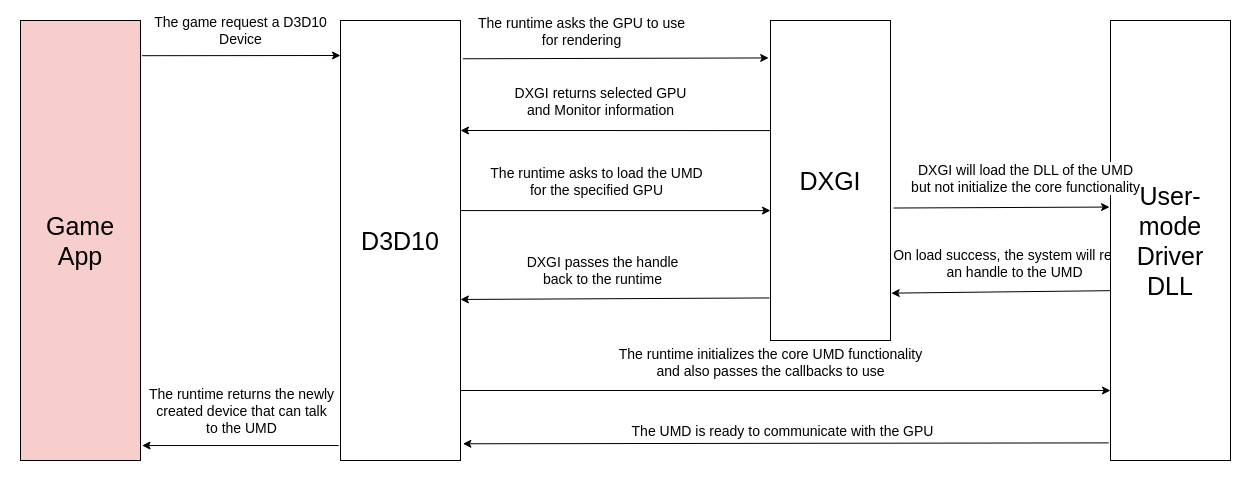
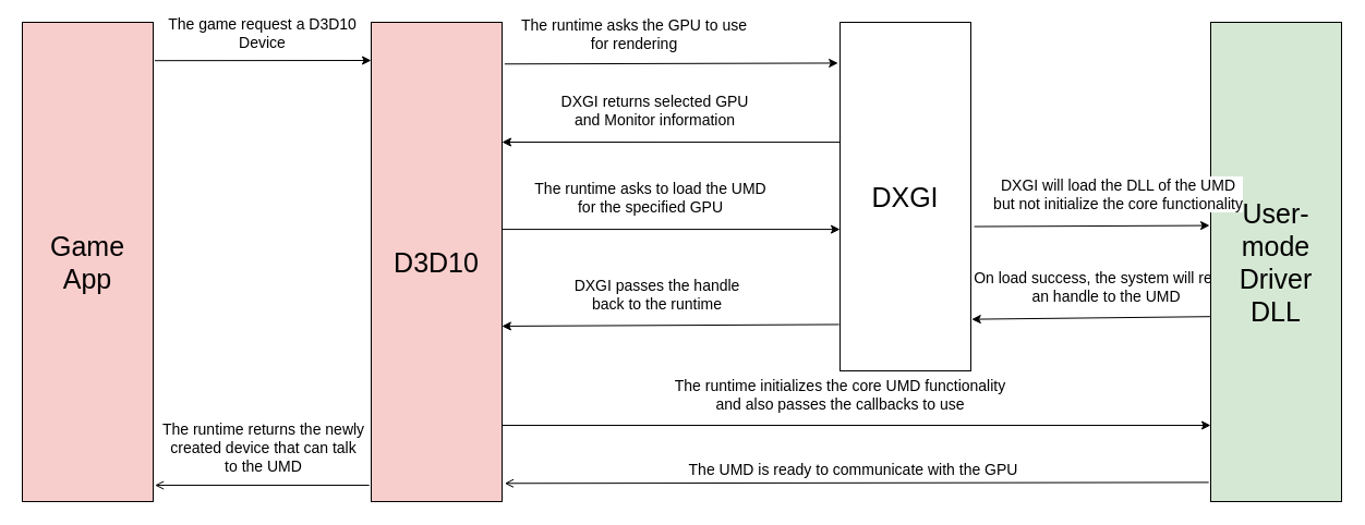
  <mxCell id="0" />
  <mxCell id="1" parent="0" />
  <mxCell id="2" style="edgeStyle=none;html=1;entryX=1.006;entryY=0.852;entryDx=0;entryDy=0;fontSize=14;exitX=0.013;exitY=0.614;exitDx=0;exitDy=0;exitPerimeter=0;entryPerimeter=0;" edge="1" parent="1" source="6" target="13"><mxGeometry relative="1" as="geometry" /></mxCell>
  <mxCell id="3" value="On load success, the system will return&lt;br&gt;an handle to the UMD" style="edgeLabel;html=1;align=center;verticalAlign=middle;resizable=0;points=[];fontSize=14;" vertex="1" connectable="0" parent="2"><mxGeometry x="0.526" y="1" relative="1" as="geometry"><mxPoint x="71" y="-31" as="offset" /></mxGeometry></mxCell>
- <mxCell id="4" style="edgeStyle=none;html=1;entryX=1.02;entryY=0.962;entryDx=0;entryDy=0;entryPerimeter=0;fontSize=14;exitX=-0.015;exitY=0.96;exitDx=0;exitDy=0;exitPerimeter=0;" edge="1" parent="1" source="6" target="22"><mxGeometry relative="1" as="geometry" /></mxCell>
+ <mxCell id="4" style="edgeStyle=none;html=1;entryX=1.02;entryY=0.962;entryDx=0;entryDy=0;entryPerimeter=0;fontSize=14;exitX=-0.015;exitY=0.96;exitDx=0;exitDy=0;exitPerimeter=0;endArrow=open;" edge="1" parent="1" source="6" target="22"><mxGeometry relative="1" as="geometry" /></mxCell>
  <mxCell id="5" value="The UMD is ready to communicate with the GPU" style="edgeLabel;html=1;align=center;verticalAlign=middle;resizable=0;points=[];fontSize=14;" vertex="1" connectable="0" parent="4"><mxGeometry x="0.457" y="-2" relative="1" as="geometry"><mxPoint x="143" y="-11" as="offset" /></mxGeometry></mxCell>
- <mxCell id="6" value="&lt;font style=&quot;font-size: 25px;&quot;&gt;User-mode&lt;br&gt;Driver DLL&lt;/font&gt;" style="rounded=0;whiteSpace=wrap;html=1;" vertex="1" parent="1"><mxGeometry x="1110" y="20" width="120" height="440" as="geometry" /></mxCell>
+ <mxCell id="6" value="&lt;font style=&quot;font-size: 25px;&quot;&gt;User-mode&lt;br&gt;Driver DLL&lt;/font&gt;" style="rounded=0;whiteSpace=wrap;html=1;fillColor=#d5e8d4;" vertex="1" parent="1"><mxGeometry x="1110" y="20" width="120" height="440" as="geometry" /></mxCell>
  <mxCell id="7" style="edgeStyle=none;html=1;entryX=1;entryY=0.25;entryDx=0;entryDy=0;fontSize=14;exitX=-0.001;exitY=0.344;exitDx=0;exitDy=0;exitPerimeter=0;" edge="1" parent="1" source="13" target="22"><mxGeometry relative="1" as="geometry" /></mxCell>
  <mxCell id="8" value="DXGI returns selected GPU &lt;br&gt;and Monitor information" style="edgeLabel;html=1;align=center;verticalAlign=middle;resizable=0;points=[];fontSize=14;" vertex="1" connectable="0" parent="7"><mxGeometry x="0.411" y="-2" relative="1" as="geometry"><mxPoint x="49" y="-28" as="offset" /></mxGeometry></mxCell>
  <mxCell id="9" style="edgeStyle=none;html=1;fontSize=14;exitX=1.026;exitY=0.586;exitDx=0;exitDy=0;exitPerimeter=0;entryX=-0.008;entryY=0.424;entryDx=0;entryDy=0;entryPerimeter=0;" edge="1" parent="1" source="13" target="6"><mxGeometry relative="1" as="geometry"><mxPoint x="821" y="270" as="sourcePoint" /><mxPoint x="1110" y="200" as="targetPoint" /></mxGeometry></mxCell>
  <mxCell id="10" value="DXGI will load the DLL of the UMD&lt;br&gt;but not initialize the core functionality" style="edgeLabel;html=1;align=center;verticalAlign=middle;resizable=0;points=[];fontSize=14;" vertex="1" connectable="0" parent="9"><mxGeometry x="-0.747" y="-3" relative="1" as="geometry"><mxPoint x="104" y="-33" as="offset" /></mxGeometry></mxCell>
  <mxCell id="11" style="edgeStyle=none;html=1;entryX=0.999;entryY=0.634;entryDx=0;entryDy=0;fontSize=14;exitX=-0.008;exitY=0.867;exitDx=0;exitDy=0;exitPerimeter=0;entryPerimeter=0;" edge="1" parent="1" source="13" target="22"><mxGeometry relative="1" as="geometry" /></mxCell>
  <mxCell id="12" value="DXGI passes the handle &lt;br&gt;back to the runtime" style="edgeLabel;html=1;align=center;verticalAlign=middle;resizable=0;points=[];fontSize=14;" vertex="1" connectable="0" parent="11"><mxGeometry x="0.678" y="-1" relative="1" as="geometry"><mxPoint x="91" y="-28" as="offset" /></mxGeometry></mxCell>
  <mxCell id="13" value="&lt;font style=&quot;font-size: 25px;&quot;&gt;DXGI&lt;/font&gt;" style="rounded=0;whiteSpace=wrap;html=1;" vertex="1" parent="1"><mxGeometry x="770" y="20" width="120" height="320" as="geometry" /></mxCell>
  <mxCell id="14" style="edgeStyle=none;html=1;fontSize=14;exitX=1.02;exitY=0.087;exitDx=0;exitDy=0;exitPerimeter=0;entryX=-0.015;entryY=0.117;entryDx=0;entryDy=0;entryPerimeter=0;" edge="1" parent="1" source="22" target="13"><mxGeometry relative="1" as="geometry"><mxPoint x="697" y="61" as="targetPoint" /></mxGeometry></mxCell>
  <mxCell id="15" value="The runtime asks the GPU to use&lt;br&gt;for rendering" style="edgeLabel;html=1;align=center;verticalAlign=middle;resizable=0;points=[];fontSize=14;" vertex="1" connectable="0" parent="14"><mxGeometry x="-0.81" y="-2" relative="1" as="geometry"><mxPoint x="89" y="-30" as="offset" /></mxGeometry></mxCell>
  <mxCell id="16" style="edgeStyle=none;html=1;entryX=0;entryY=0.594;entryDx=0;entryDy=0;entryPerimeter=0;fontSize=14;exitX=0.999;exitY=0.432;exitDx=0;exitDy=0;exitPerimeter=0;" edge="1" parent="1" source="22" target="13"><mxGeometry relative="1" as="geometry" /></mxCell>
  <mxCell id="17" value="The runtime asks to load the UMD&lt;br&gt;for the specified GPU" style="edgeLabel;html=1;align=center;verticalAlign=middle;resizable=0;points=[];fontSize=14;" vertex="1" connectable="0" parent="16"><mxGeometry x="-0.557" y="3" relative="1" as="geometry"><mxPoint x="67" y="-27" as="offset" /></mxGeometry></mxCell>
  <mxCell id="18" style="edgeStyle=none;html=1;fontSize=14;" edge="1" parent="1"><mxGeometry relative="1" as="geometry"><mxPoint x="460" y="390" as="sourcePoint" /><mxPoint x="1110" y="390" as="targetPoint" /></mxGeometry></mxCell>
  <mxCell id="19" value="The runtime initializes the core UMD functionality&lt;br&gt;and also passes the callbacks to use" style="edgeLabel;html=1;align=center;verticalAlign=middle;resizable=0;points=[];fontSize=14;" vertex="1" connectable="0" parent="18"><mxGeometry x="-0.692" y="1" relative="1" as="geometry"><mxPoint x="209" y="-28" as="offset" /></mxGeometry></mxCell>
- <mxCell id="20" style="edgeStyle=none;html=1;entryX=1.013;entryY=0.966;entryDx=0;entryDy=0;entryPerimeter=0;fontSize=14;exitX=-0.015;exitY=0.966;exitDx=0;exitDy=0;exitPerimeter=0;" edge="1" parent="1" source="22" target="24"><mxGeometry relative="1" as="geometry" /></mxCell>
+ <mxCell id="20" style="edgeStyle=none;html=1;entryX=1.013;entryY=0.966;entryDx=0;entryDy=0;entryPerimeter=0;fontSize=14;exitX=-0.015;exitY=0.966;exitDx=0;exitDy=0;exitPerimeter=0;endArrow=open;" edge="1" parent="1" source="22" target="24"><mxGeometry relative="1" as="geometry" /></mxCell>
  <mxCell id="21" value="The runtime returns the newly&lt;br&gt;created device that can talk&lt;br&gt;to the UMD" style="edgeLabel;html=1;align=center;verticalAlign=middle;resizable=0;points=[];fontSize=14;" vertex="1" connectable="0" parent="20"><mxGeometry x="0.602" y="1" relative="1" as="geometry"><mxPoint x="60" y="-36" as="offset" /></mxGeometry></mxCell>
- <mxCell id="22" value="&lt;font style=&quot;font-size: 25px;&quot;&gt;D3D10&lt;/font&gt;" style="rounded=0;whiteSpace=wrap;html=1;" vertex="1" parent="1"><mxGeometry y="20" width="120" height="440" as="geometry" x="340" /></mxCell>
+ <mxCell id="22" value="&lt;font style=&quot;font-size: 25px;&quot;&gt;D3D10&lt;/font&gt;" style="rounded=0;whiteSpace=wrap;html=1;fillColor=#f8cecc;" vertex="1" parent="1"><mxGeometry y="20" width="120" height="440" as="geometry" x="340" /></mxCell>
  <mxCell id="23" value="&lt;font style=&quot;font-size: 14px;&quot;&gt;The game request a D3D10&lt;br&gt;Device&lt;/font&gt;" style="edgeStyle=none;html=1;exitX=1.013;exitY=0.08;exitDx=0;exitDy=0;exitPerimeter=0;" edge="1" parent="1" source="24"><mxGeometry x="-0.008" y="25" relative="1" as="geometry"><mxPoint y="55" as="targetPoint" x="340" /><mxPoint as="offset" /></mxGeometry></mxCell>
  <mxCell id="24" value="&lt;font style=&quot;font-size: 25px;&quot;&gt;Game&lt;br&gt;App&lt;br&gt;&lt;/font&gt;" style="rounded=0;whiteSpace=wrap;html=1;fillColor=#f8cecc;" vertex="1" parent="1"><mxGeometry x="20" y="20" width="120" height="440" as="geometry" /></mxCell>
